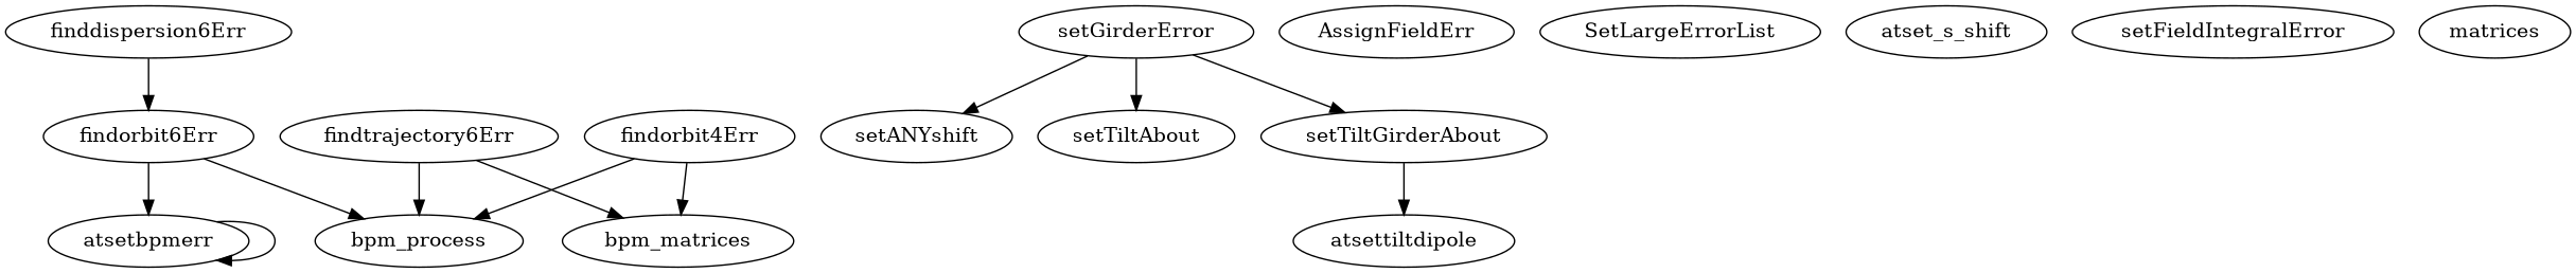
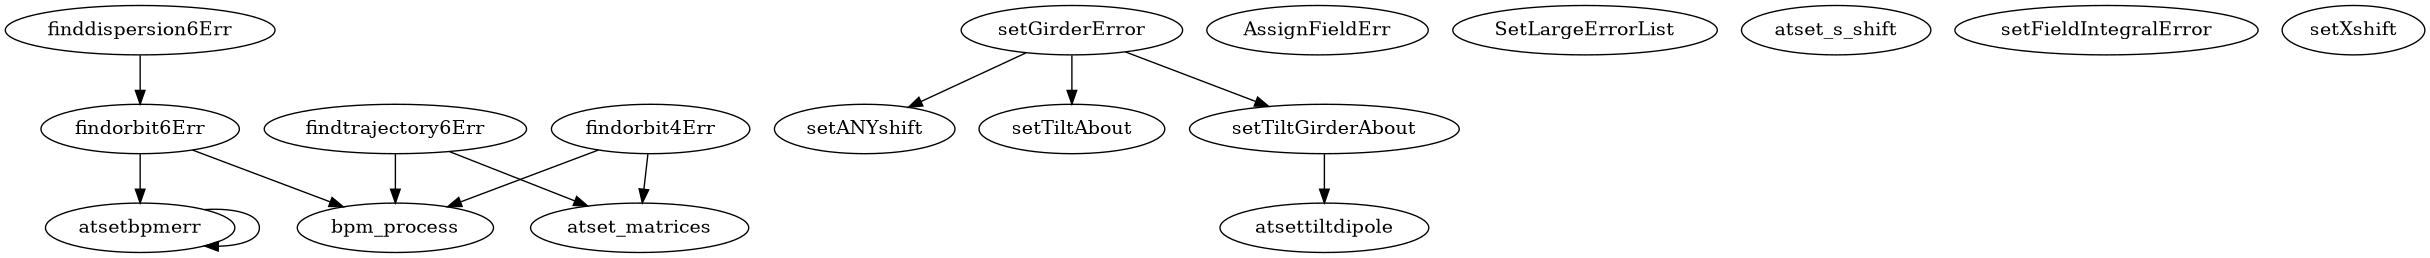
  digraph {
    atsetbpmerr
    finddispersion6Err
    findorbit6Err
    bpm_process
    findorbit4Err
-   bpm_matrices
+   bpm_matrices [label=atset_matrices]
    findtrajectory6Err
    setGirderError
    setANYshift
    setTiltAbout
    setTiltGirderAbout
    atsettiltdipole
    AssignFieldErr
    SetLargeErrorList
    atset_s_shift
    setFieldIntegralError
-   setXshift [label=matrices]
+   setXshift
    atsetbpmerr -> atsetbpmerr
    finddispersion6Err -> findorbit6Err
    findorbit6Err -> atsetbpmerr
    findorbit6Err -> bpm_process
    findorbit4Err -> bpm_process
    findorbit4Err -> bpm_matrices
    findtrajectory6Err -> bpm_process
    findtrajectory6Err -> bpm_matrices
    setGirderError -> setANYshift
    setGirderError -> setTiltAbout
    setGirderError -> setTiltGirderAbout
    setTiltGirderAbout -> atsettiltdipole
  }
